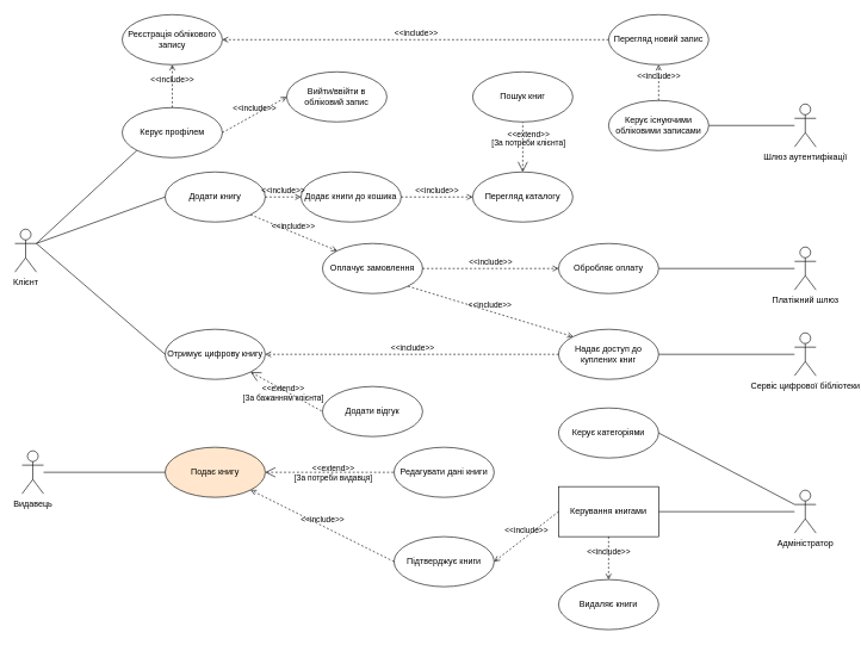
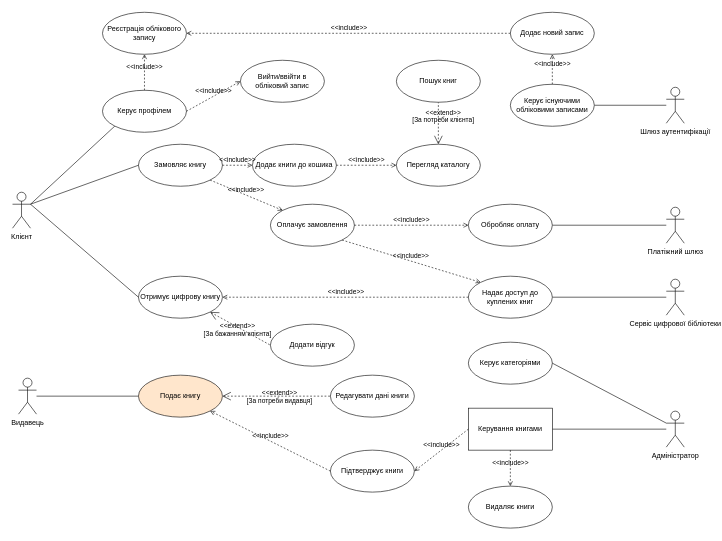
  <mxCell id="0" />
  <mxCell id="1" parent="0" />
  <mxCell id="2" value="Реєстрація облікового запису" style="ellipse;whiteSpace=wrap;html=1;" parent="1" vertex="1"><mxGeometry x="170" y="20" width="140" height="70" as="geometry" /></mxCell>
  <mxCell id="3" style="rounded=0;orthogonalLoop=1;jettySize=auto;html=1;exitX=1;exitY=0.333;exitDx=0;exitDy=0;exitPerimeter=0;entryX=0;entryY=1;entryDx=0;entryDy=0;endArrow=none;endFill=0;" parent="1" source="4" target="14" edge="1"><mxGeometry relative="1" as="geometry" /></mxCell>
  <mxCell id="4" value="Клієнт" style="shape=umlActor;html=1;verticalLabelPosition=bottom;verticalAlign=top;align=center;" parent="1" vertex="1"><mxGeometry x="20" y="320" width="30" height="60" as="geometry" /></mxCell>
  <mxCell id="5" style="rounded=0;orthogonalLoop=1;jettySize=auto;html=1;entryX=0;entryY=0.5;entryDx=0;entryDy=0;endArrow=none;endFill=0;" parent="1" source="6" target="18" edge="1"><mxGeometry relative="1" as="geometry"><mxPoint x="130" y="660" as="sourcePoint" /></mxGeometry></mxCell>
  <mxCell id="6" value="Видавець" style="shape=umlActor;html=1;verticalLabelPosition=bottom;verticalAlign=top;align=center;" parent="1" vertex="1"><mxGeometry x="30" y="630" width="30" height="60" as="geometry" /></mxCell>
  <mxCell id="7" style="rounded=0;orthogonalLoop=1;jettySize=auto;html=1;entryX=1;entryY=0.5;entryDx=0;entryDy=0;endArrow=none;endFill=0;" parent="1" target="22" edge="1"><mxGeometry relative="1" as="geometry"><mxPoint x="1110" y="715" as="sourcePoint" /></mxGeometry></mxCell>
  <mxCell id="8" value="Адміністратор" style="shape=umlActor;html=1;verticalLabelPosition=bottom;verticalAlign=top;align=center;" parent="1" vertex="1"><mxGeometry x="1110" y="685" width="30" height="60" as="geometry" /></mxCell>
  <mxCell id="9" style="rounded=0;orthogonalLoop=1;jettySize=auto;html=1;entryX=1;entryY=0.5;entryDx=0;entryDy=0;endArrow=none;endFill=0;" parent="1" source="10" target="23" edge="1"><mxGeometry relative="1" as="geometry" /></mxCell>
  <mxCell id="10" value="Платіжний шлюз" style="shape=umlActor;html=1;verticalLabelPosition=bottom;verticalAlign=top;align=center;" parent="1" vertex="1"><mxGeometry x="1110" y="345" width="30" height="60" as="geometry" /></mxCell>
  <mxCell id="11" style="rounded=0;orthogonalLoop=1;jettySize=auto;html=1;entryX=1;entryY=0.5;entryDx=0;entryDy=0;endArrow=none;endFill=0;" parent="1" source="12" target="24" edge="1"><mxGeometry relative="1" as="geometry" /></mxCell>
  <mxCell id="12" value="Сервіс цифрової бібліотеки" style="shape=umlActor;html=1;verticalLabelPosition=bottom;verticalAlign=top;align=center;" parent="1" vertex="1"><mxGeometry x="1110" y="465" width="30" height="60" as="geometry" /></mxCell>
  <mxCell id="13" value="Вийти/ввійти в обліковий запис" style="ellipse;whiteSpace=wrap;html=1;" parent="1" vertex="1"><mxGeometry x="400" y="100" width="140" height="70" as="geometry" /></mxCell>
  <mxCell id="14" value="Керує профілем" style="ellipse;whiteSpace=wrap;html=1;" parent="1" vertex="1"><mxGeometry x="170" y="150" width="140" height="70" as="geometry" /></mxCell>
  <mxCell id="15" value="Додає книги до кошика" style="ellipse;whiteSpace=wrap;html=1;" parent="1" vertex="1"><mxGeometry x="420" y="240" width="140" height="70" as="geometry" /></mxCell>
  <mxCell id="16" value="Отримує цифрову книгу" style="ellipse;whiteSpace=wrap;html=1;" parent="1" vertex="1"><mxGeometry x="230" y="460" width="140" height="70" as="geometry" /></mxCell>
  <mxCell id="17" value="Додати відгук" style="ellipse;whiteSpace=wrap;html=1;" parent="1" vertex="1"><mxGeometry x="450" y="540" width="140" height="70" as="geometry" /></mxCell>
  <mxCell id="18" value="Подає книгу" style="ellipse;whiteSpace=wrap;html=1;fillColor=#ffe6cc;" parent="1" vertex="1"><mxGeometry x="230" y="625" width="140" height="70" as="geometry" /></mxCell>
  <mxCell id="19" value="Перегляд каталогу" style="ellipse;whiteSpace=wrap;html=1;" parent="1" vertex="1"><mxGeometry x="660" y="240" width="140" height="70" as="geometry" /></mxCell>
  <mxCell id="20" value="Оплачує замовлення" style="ellipse;whiteSpace=wrap;html=1;" parent="1" vertex="1"><mxGeometry x="450" y="340" width="140" height="70" as="geometry" /></mxCell>
  <mxCell id="21" value="Редагувати дані книги" style="ellipse;whiteSpace=wrap;html=1;" parent="1" vertex="1"><mxGeometry x="550" y="625" width="140" height="70" as="geometry" /></mxCell>
  <mxCell id="22" value="Керування книгами" style="whiteSpace=wrap;html=1;rounded=0;" parent="1" vertex="1"><mxGeometry x="780" y="680" width="140" height="70" as="geometry" /></mxCell>
  <mxCell id="23" value="Обробляє оплату" style="ellipse;whiteSpace=wrap;html=1;" parent="1" vertex="1"><mxGeometry x="780" y="340" width="140" height="70" as="geometry" /></mxCell>
  <mxCell id="24" value="Надає доступ до куплених книг" style="ellipse;whiteSpace=wrap;html=1;" parent="1" vertex="1"><mxGeometry x="780" y="460" width="140" height="70" as="geometry" /></mxCell>
  <mxCell id="25" value="&amp;lt;&amp;lt;include&amp;gt;&amp;gt;" style="edgeStyle=none;html=1;endArrow=open;verticalAlign=bottom;dashed=1;labelBackgroundColor=none;rounded=0;exitX=0.5;exitY=0;exitDx=0;exitDy=0;entryX=0.5;entryY=1;entryDx=0;entryDy=0;" parent="1" source="14" target="2" edge="1"><mxGeometry width="160" relative="1" as="geometry"><mxPoint x="380" y="410" as="sourcePoint" /><mxPoint x="540" y="410" as="targetPoint" /></mxGeometry></mxCell>
  <mxCell id="26" value="&amp;lt;&amp;lt;include&amp;gt;&amp;gt;" style="edgeStyle=none;html=1;endArrow=open;verticalAlign=bottom;dashed=1;labelBackgroundColor=none;rounded=0;exitX=1;exitY=0.5;exitDx=0;exitDy=0;entryX=0;entryY=0.5;entryDx=0;entryDy=0;" parent="1" source="14" target="13" edge="1"><mxGeometry x="-0.004" width="160" relative="1" as="geometry"><mxPoint x="330" y="460" as="sourcePoint" /><mxPoint x="406" y="360" as="targetPoint" /><mxPoint as="offset" /></mxGeometry></mxCell>
- <mxCell id="27" value="Додати книгу" style="ellipse;whiteSpace=wrap;html=1;" parent="1" vertex="1"><mxGeometry x="230" y="240" width="140" height="70" as="geometry" /></mxCell>
+ <mxCell id="27" value="Замовляє книгу" style="ellipse;whiteSpace=wrap;html=1;" parent="1" vertex="1"><mxGeometry x="230" y="240" width="140" height="70" as="geometry" /></mxCell>
  <mxCell id="28" style="rounded=0;orthogonalLoop=1;jettySize=auto;html=1;exitX=1;exitY=0.333;exitDx=0;exitDy=0;exitPerimeter=0;entryX=0;entryY=0.5;entryDx=0;entryDy=0;endArrow=none;endFill=0;" parent="1" source="4" target="27" edge="1"><mxGeometry relative="1" as="geometry"><mxPoint x="170" y="505" as="sourcePoint" /><mxPoint x="270" y="450" as="targetPoint" /></mxGeometry></mxCell>
  <mxCell id="29" style="rounded=0;orthogonalLoop=1;jettySize=auto;html=1;exitX=1;exitY=0.333;exitDx=0;exitDy=0;exitPerimeter=0;entryX=0;entryY=0.5;entryDx=0;entryDy=0;endArrow=none;endFill=0;" parent="1" source="4" target="16" edge="1"><mxGeometry relative="1" as="geometry"><mxPoint x="160" y="490" as="sourcePoint" /><mxPoint x="260" y="525" as="targetPoint" /></mxGeometry></mxCell>
  <mxCell id="30" value="&amp;lt;&amp;lt;extend&amp;gt;&amp;gt;&lt;br&gt;[За бажанням клієнта]" style="edgeStyle=none;html=1;startArrow=open;endArrow=none;startSize=12;verticalAlign=bottom;dashed=1;labelBackgroundColor=none;rounded=0;entryX=0;entryY=0.5;entryDx=0;entryDy=0;exitX=1;exitY=1;exitDx=0;exitDy=0;" parent="1" source="16" target="17" edge="1"><mxGeometry x="0.076" y="-18" width="160" relative="1" as="geometry"><mxPoint x="580" y="1650" as="sourcePoint" /><mxPoint x="740" y="1650" as="targetPoint" /><mxPoint as="offset" /></mxGeometry></mxCell>
  <mxCell id="31" value="&amp;lt;&amp;lt;extend&amp;gt;&amp;gt;&lt;br&gt;[За потреби клієнта]" style="edgeStyle=none;html=1;startArrow=open;endArrow=none;startSize=12;verticalAlign=bottom;dashed=1;labelBackgroundColor=none;rounded=0;exitX=0.5;exitY=0;exitDx=0;exitDy=0;entryX=0.5;entryY=1;entryDx=0;entryDy=0;" parent="1" source="19" target="32" edge="1"><mxGeometry x="-0.118" y="-8" width="160" relative="1" as="geometry"><mxPoint x="380" y="650" as="sourcePoint" /><mxPoint x="800" y="540" as="targetPoint" /><mxPoint as="offset" /></mxGeometry></mxCell>
  <mxCell id="32" value="Пошук книг" style="ellipse;whiteSpace=wrap;html=1;" parent="1" vertex="1"><mxGeometry x="660" y="100" width="140" height="70" as="geometry" /></mxCell>
  <mxCell id="33" value="&amp;lt;&amp;lt;include&amp;gt;&amp;gt;" style="edgeStyle=none;html=1;endArrow=open;verticalAlign=bottom;dashed=1;labelBackgroundColor=none;rounded=0;exitX=1;exitY=0.5;exitDx=0;exitDy=0;entryX=0;entryY=0.5;entryDx=0;entryDy=0;" parent="1" source="20" target="23" edge="1"><mxGeometry x="-0.004" width="160" relative="1" as="geometry"><mxPoint x="420" y="230" as="sourcePoint" /><mxPoint x="520" y="200" as="targetPoint" /><mxPoint as="offset" /></mxGeometry></mxCell>
  <mxCell id="34" value="&amp;lt;&amp;lt;include&amp;gt;&amp;gt;" style="edgeStyle=none;html=1;endArrow=open;verticalAlign=bottom;dashed=1;labelBackgroundColor=none;rounded=0;exitX=1;exitY=0.5;exitDx=0;exitDy=0;entryX=0;entryY=0.5;entryDx=0;entryDy=0;" parent="1" source="15" target="19" edge="1"><mxGeometry x="-0.004" width="160" relative="1" as="geometry"><mxPoint x="380" y="470" as="sourcePoint" /><mxPoint x="590" y="260" as="targetPoint" /><mxPoint as="offset" /></mxGeometry></mxCell>
  <mxCell id="35" value="&amp;lt;&amp;lt;include&amp;gt;&amp;gt;" style="edgeStyle=none;html=1;endArrow=open;verticalAlign=bottom;dashed=1;labelBackgroundColor=none;rounded=0;exitX=1;exitY=1;exitDx=0;exitDy=0;entryX=0;entryY=0;entryDx=0;entryDy=0;" parent="1" source="27" target="20" edge="1"><mxGeometry x="-0.004" width="160" relative="1" as="geometry"><mxPoint x="430" y="0" as="sourcePoint" /><mxPoint x="501" y="55" as="targetPoint" /><mxPoint as="offset" /></mxGeometry></mxCell>
  <mxCell id="36" value="&amp;lt;&amp;lt;extend&amp;gt;&amp;gt;&lt;br&gt;[За потреби видавця]" style="edgeStyle=none;html=1;startArrow=open;endArrow=none;startSize=12;verticalAlign=bottom;dashed=1;labelBackgroundColor=none;rounded=0;entryX=0;entryY=0.5;entryDx=0;entryDy=0;exitX=1;exitY=0.5;exitDx=0;exitDy=0;" parent="1" source="18" target="21" edge="1"><mxGeometry x="0.058" y="-17" width="160" relative="1" as="geometry"><mxPoint x="380" y="560" as="sourcePoint" /><mxPoint x="491" y="625" as="targetPoint" /><mxPoint as="offset" /></mxGeometry></mxCell>
  <mxCell id="37" value="Підтверджує книги" style="ellipse;whiteSpace=wrap;html=1;" parent="1" vertex="1"><mxGeometry x="550" y="750" width="140" height="70" as="geometry" /></mxCell>
  <mxCell id="38" value="Видаляє книги" style="ellipse;whiteSpace=wrap;html=1;" parent="1" vertex="1"><mxGeometry x="780" y="810" width="140" height="70" as="geometry" /></mxCell>
  <mxCell id="39" value="Керує категоріями" style="ellipse;whiteSpace=wrap;html=1;" parent="1" vertex="1"><mxGeometry x="780" y="570" width="140" height="70" as="geometry" /></mxCell>
  <mxCell id="40" value="&amp;lt;&amp;lt;include&amp;gt;&amp;gt;" style="edgeStyle=none;html=1;endArrow=open;verticalAlign=bottom;dashed=1;labelBackgroundColor=none;rounded=0;exitX=0;exitY=0.5;exitDx=0;exitDy=0;entryX=1;entryY=0.5;entryDx=0;entryDy=0;" parent="1" source="22" target="37" edge="1"><mxGeometry x="-0.004" width="160" relative="1" as="geometry"><mxPoint x="710" y="980" as="sourcePoint" /><mxPoint x="900" y="1035" as="targetPoint" /><mxPoint as="offset" /></mxGeometry></mxCell>
  <mxCell id="41" value="&amp;lt;&amp;lt;include&amp;gt;&amp;gt;" style="edgeStyle=none;html=1;endArrow=open;verticalAlign=bottom;dashed=1;labelBackgroundColor=none;rounded=0;exitX=0.5;exitY=1;exitDx=0;exitDy=0;entryX=0.5;entryY=0;entryDx=0;entryDy=0;" parent="1" source="22" target="38" edge="1"><mxGeometry x="-0.004" width="160" relative="1" as="geometry"><mxPoint x="670" y="1060" as="sourcePoint" /><mxPoint x="780" y="1120" as="targetPoint" /><mxPoint as="offset" /></mxGeometry></mxCell>
  <mxCell id="42" value="&amp;lt;&amp;lt;include&amp;gt;&amp;gt;" style="edgeStyle=none;html=1;endArrow=open;verticalAlign=bottom;dashed=1;labelBackgroundColor=none;rounded=0;exitX=1;exitY=0.5;exitDx=0;exitDy=0;entryX=0;entryY=0.5;entryDx=0;entryDy=0;" edge="1" parent="1" source="27" target="15"><mxGeometry x="-0.004" width="160" relative="1" as="geometry"><mxPoint x="550" y="340" as="sourcePoint" /><mxPoint x="580" y="300" as="targetPoint" /><mxPoint as="offset" /></mxGeometry></mxCell>
  <mxCell id="43" value="&amp;lt;&amp;lt;include&amp;gt;&amp;gt;" style="edgeStyle=none;html=1;endArrow=open;verticalAlign=bottom;dashed=1;labelBackgroundColor=none;rounded=0;exitX=0;exitY=0.5;exitDx=0;exitDy=0;entryX=1;entryY=0.5;entryDx=0;entryDy=0;" edge="1" parent="1" source="24" target="16"><mxGeometry x="-0.006" width="160" relative="1" as="geometry"><mxPoint x="650" y="410" as="sourcePoint" /><mxPoint x="1030" y="425" as="targetPoint" /><mxPoint as="offset" /></mxGeometry></mxCell>
  <mxCell id="44" value="&amp;lt;&amp;lt;include&amp;gt;&amp;gt;" style="edgeStyle=none;html=1;endArrow=open;verticalAlign=bottom;dashed=1;labelBackgroundColor=none;rounded=0;exitX=1;exitY=1;exitDx=0;exitDy=0;entryX=0;entryY=0;entryDx=0;entryDy=0;" edge="1" parent="1" source="20" target="24"><mxGeometry x="-0.004" width="160" relative="1" as="geometry"><mxPoint x="1130" y="540" as="sourcePoint" /><mxPoint x="720" y="530" as="targetPoint" /><mxPoint as="offset" /></mxGeometry></mxCell>
  <mxCell id="45" value="Шлюз аутентифікації" style="shape=umlActor;html=1;verticalLabelPosition=bottom;verticalAlign=top;align=center;" vertex="1" parent="1"><mxGeometry x="1110" y="145" width="30" height="60" as="geometry" /></mxCell>
  <mxCell id="46" style="edgeStyle=orthogonalEdgeStyle;rounded=0;orthogonalLoop=1;jettySize=auto;html=1;exitX=1;exitY=0.5;exitDx=0;exitDy=0;endArrow=none;endFill=0;" edge="1" parent="1" source="47" target="45"><mxGeometry relative="1" as="geometry" /></mxCell>
  <mxCell id="47" value="Керує існуючими обліковими записами" style="ellipse;whiteSpace=wrap;html=1;" vertex="1" parent="1"><mxGeometry x="850" y="140" width="140" height="70" as="geometry" /></mxCell>
- <mxCell id="48" value="Перегляд новий запис" style="ellipse;whiteSpace=wrap;html=1;" vertex="1" parent="1"><mxGeometry x="850" y="20" width="140" height="70" as="geometry" /></mxCell>
+ <mxCell id="48" value="Додає новий запис" style="ellipse;whiteSpace=wrap;html=1;" vertex="1" parent="1"><mxGeometry x="850" y="20" width="140" height="70" as="geometry" /></mxCell>
  <mxCell id="49" value="&amp;lt;&amp;lt;include&amp;gt;&amp;gt;" style="edgeStyle=none;html=1;endArrow=open;verticalAlign=bottom;dashed=1;labelBackgroundColor=none;rounded=0;exitX=0.5;exitY=0;exitDx=0;exitDy=0;entryX=0.5;entryY=1;entryDx=0;entryDy=0;" edge="1" parent="1" source="47" target="48"><mxGeometry x="-0.004" width="160" relative="1" as="geometry"><mxPoint x="720" y="370" as="sourcePoint" /><mxPoint x="910" y="370" as="targetPoint" /><mxPoint as="offset" /></mxGeometry></mxCell>
  <mxCell id="50" value="&amp;lt;&amp;lt;include&amp;gt;&amp;gt;" style="edgeStyle=none;html=1;endArrow=open;verticalAlign=bottom;dashed=1;labelBackgroundColor=none;rounded=0;exitX=0;exitY=0.5;exitDx=0;exitDy=0;entryX=1;entryY=0.5;entryDx=0;entryDy=0;" edge="1" parent="1" source="48" target="2"><mxGeometry x="-0.004" width="160" relative="1" as="geometry"><mxPoint x="1440" y="206" as="sourcePoint" /><mxPoint x="1360" y="170" as="targetPoint" /><mxPoint as="offset" /></mxGeometry></mxCell>
  <mxCell id="51" style="rounded=0;orthogonalLoop=1;jettySize=auto;html=1;entryX=1;entryY=0.5;entryDx=0;entryDy=0;endArrow=none;endFill=0;exitX=0;exitY=0.333;exitDx=0;exitDy=0;exitPerimeter=0;" edge="1" parent="1" source="8" target="39"><mxGeometry relative="1" as="geometry"><mxPoint x="1100" y="720" as="sourcePoint" /><mxPoint x="1020" y="710" as="targetPoint" /></mxGeometry></mxCell>
  <mxCell id="52" value="&amp;lt;&amp;lt;include&amp;gt;&amp;gt;" style="edgeStyle=none;html=1;endArrow=open;verticalAlign=bottom;dashed=1;labelBackgroundColor=none;rounded=0;exitX=0;exitY=0.5;exitDx=0;exitDy=0;entryX=1;entryY=1;entryDx=0;entryDy=0;" edge="1" parent="1" source="37" target="18"><mxGeometry x="-0.004" width="160" relative="1" as="geometry"><mxPoint x="840" y="810" as="sourcePoint" /><mxPoint x="750" y="880" as="targetPoint" /><mxPoint as="offset" /></mxGeometry></mxCell>
